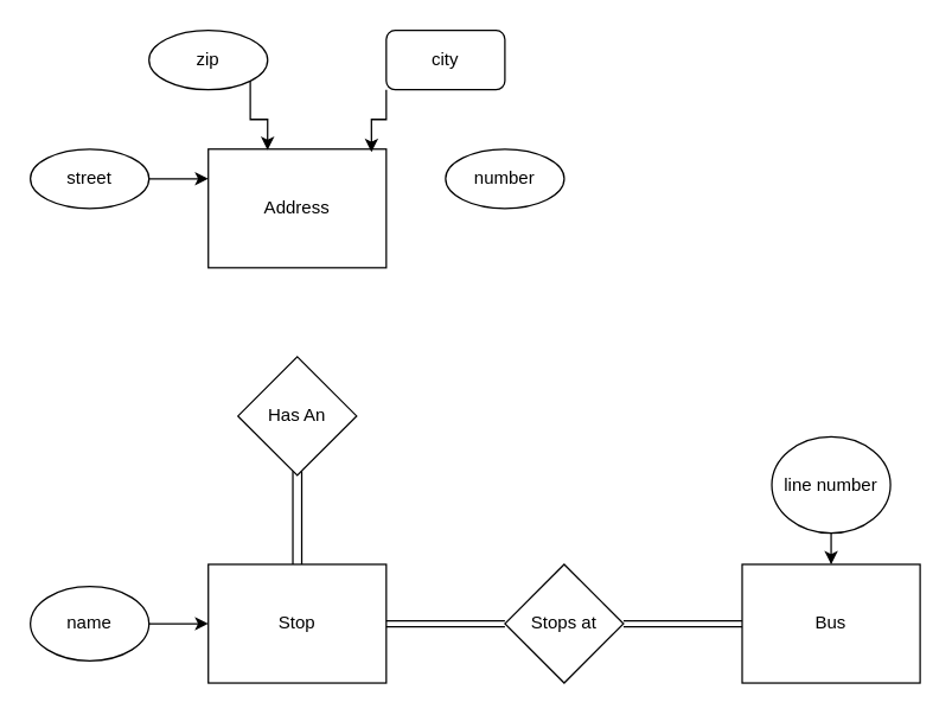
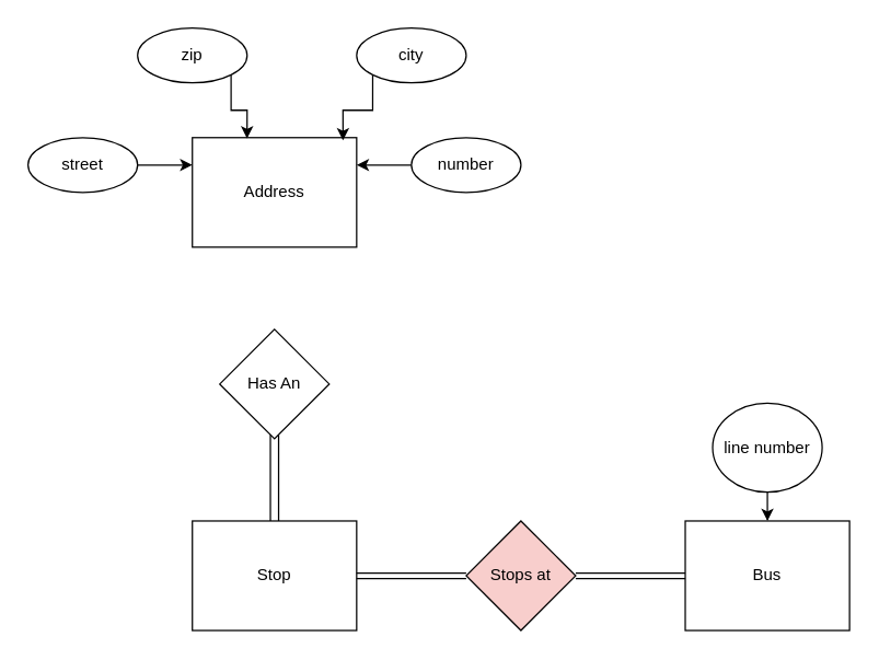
  <mxCell id="0" />
  <mxCell id="1" parent="0" />
  <mxCell id="2" value="Stop" style="rounded=0;whiteSpace=wrap;html=1;" vertex="1" parent="1"><mxGeometry x="140" y="380" width="120" height="80" as="geometry" /></mxCell>
  <mxCell id="3" value="Bus" style="rounded=0;whiteSpace=wrap;html=1;" vertex="1" parent="1"><mxGeometry x="500" y="380" width="120" height="80" as="geometry" /></mxCell>
- <mxCell id="4" value="Stops at" style="rhombus;whiteSpace=wrap;html=1;" vertex="1" parent="1"><mxGeometry x="340" y="380" width="80" height="80" as="geometry" /></mxCell>
+ <mxCell id="4" value="Stops at" style="rhombus;whiteSpace=wrap;html=1;fillColor=#f8cecc;" vertex="1" parent="1"><mxGeometry x="340" y="380" width="80" height="80" as="geometry" /></mxCell>
  <mxCell id="5" value="Address" style="rounded=0;whiteSpace=wrap;html=1;" vertex="1" parent="1"><mxGeometry x="140" y="100" width="120" height="80" as="geometry" /></mxCell>
  <mxCell id="6" value="Has An" style="rhombus;whiteSpace=wrap;html=1;" vertex="1" parent="1"><mxGeometry x="160" y="240" width="80" height="80" as="geometry" /></mxCell>
- <mxCell id="7" style="edgeStyle=orthogonalEdgeStyle;rounded=0;orthogonalLoop=1;jettySize=auto;html=1;entryX=0;entryY=0.5;entryDx=0;entryDy=0;" edge="1" parent="1" source="8" target="2"><mxGeometry relative="1" as="geometry" /></mxCell>
- <mxCell id="8" value="name" style="ellipse;whiteSpace=wrap;html=1;" vertex="1" parent="1"><mxGeometry y="395" width="80" height="50" as="geometry" x="20" /></mxCell>
  <mxCell id="9" style="edgeStyle=orthogonalEdgeStyle;rounded=0;orthogonalLoop=1;jettySize=auto;html=1;exitX=1;exitY=0.5;exitDx=0;exitDy=0;entryX=0;entryY=0.25;entryDx=0;entryDy=0;" edge="1" parent="1" source="10" target="5"><mxGeometry relative="1" as="geometry" /></mxCell>
  <mxCell id="10" value="street" style="ellipse;whiteSpace=wrap;html=1;" vertex="1" parent="1"><mxGeometry y="100" width="80" height="40" as="geometry" x="20" /></mxCell>
+ <mxCell id="11" style="edgeStyle=orthogonalEdgeStyle;rounded=0;orthogonalLoop=1;jettySize=auto;html=1;exitX=0;exitY=0.5;exitDx=0;exitDy=0;entryX=1;entryY=0.25;entryDx=0;entryDy=0;" edge="1" parent="1" source="12" target="5"><mxGeometry relative="1" as="geometry" /></mxCell>
  <mxCell id="12" value="number" style="ellipse;whiteSpace=wrap;html=1;" vertex="1" parent="1"><mxGeometry x="300" y="100" width="80" height="40" as="geometry" /></mxCell>
  <mxCell id="13" style="edgeStyle=orthogonalEdgeStyle;rounded=0;orthogonalLoop=1;jettySize=auto;html=1;exitX=1;exitY=1;exitDx=0;exitDy=0;entryX=0.333;entryY=0.008;entryDx=0;entryDy=0;entryPerimeter=0;" edge="1" parent="1" source="14" target="5"><mxGeometry relative="1" as="geometry" /></mxCell>
  <mxCell id="14" value="zip" style="ellipse;whiteSpace=wrap;html=1;" vertex="1" parent="1"><mxGeometry x="100" y="20" width="80" height="40" as="geometry" /></mxCell>
  <mxCell id="15" style="edgeStyle=orthogonalEdgeStyle;rounded=0;orthogonalLoop=1;jettySize=auto;html=1;exitX=0;exitY=1;exitDx=0;exitDy=0;entryX=0.917;entryY=0.025;entryDx=0;entryDy=0;entryPerimeter=0;" edge="1" parent="1" source="16" target="5"><mxGeometry relative="1" as="geometry" /></mxCell>
- <mxCell id="16" value="city" style="whiteSpace=wrap;html=1;rounded=1;" vertex="1" parent="1"><mxGeometry x="260" y="20" width="80" height="40" as="geometry" /></mxCell>
+ <mxCell id="16" value="city" style="ellipse;whiteSpace=wrap;html=1;" vertex="1" parent="1"><mxGeometry x="260" y="20" width="80" height="40" as="geometry" /></mxCell>
  <mxCell id="17" value="&lt;span style=&quot;color: rgba(0 , 0 , 0 , 0) ; font-family: monospace ; font-size: 0px&quot;&gt;%3CmxGraphModel%3E%3Croot%3E%3CmxCell%20id%3D%220%22%2F%3E%3CmxCell%20id%3D%221%22%20parent%3D%220%22%2F%3E%3CmxCell%20id%3D%222%22%20value%3D%22number%22%20style%3D%22ellipse%3BwhiteSpace%3Dwrap%3Bhtml%3D1%3B%22%20vertex%3D%221%22%20parent%3D%221%22%3E%3CmxGeometry%20x%3D%22280%22%20y%3D%22200%22%20width%3D%2280%22%20height%3D%2240%22%20as%3D%22geometry%22%2F%3E%3C%2FmxCell%3E%3C%2Froot%3E%3C%2FmxGraphModel%3E&lt;/span&gt;" style="text;html=1;resizable=0;points=[];autosize=1;align=left;verticalAlign=top;spacingTop=-4;" vertex="1" parent="1"><mxGeometry x="423" y="294" width="20" height="20" as="geometry" /></mxCell>
  <mxCell id="18" style="edgeStyle=orthogonalEdgeStyle;rounded=0;orthogonalLoop=1;jettySize=auto;html=1;entryX=0.5;entryY=0;entryDx=0;entryDy=0;" edge="1" parent="1" source="19" target="3"><mxGeometry relative="1" as="geometry" /></mxCell>
  <mxCell id="19" value="line number" style="ellipse;whiteSpace=wrap;html=1;" vertex="1" parent="1"><mxGeometry x="520" y="294" width="80" height="65" as="geometry" /></mxCell>
  <mxCell id="20" value="" style="shape=link;html=1;entryX=0;entryY=0.5;entryDx=0;entryDy=0;" edge="1" parent="1" source="4" target="3"><mxGeometry width="50" height="50" relative="1" as="geometry"><mxPoint x="420" y="470" as="sourcePoint" /><mxPoint x="490.711" y="420" as="targetPoint" /></mxGeometry></mxCell>
  <mxCell id="21" value="" style="shape=link;html=1;width=6;exitX=0.5;exitY=0;exitDx=0;exitDy=0;" edge="1" parent="1" source="2"><mxGeometry width="50" height="50" relative="1" as="geometry"><mxPoint x="180" y="380" as="sourcePoint" /><mxPoint x="200" y="317" as="targetPoint" /><Array as="points"><mxPoint x="200" y="350" /></Array></mxGeometry></mxCell>
  <mxCell id="22" value="" style="shape=link;html=1;exitX=1;exitY=0.5;exitDx=0;exitDy=0;entryX=0;entryY=0.5;entryDx=0;entryDy=0;" edge="1" parent="1" source="2" target="4"><mxGeometry width="50" height="50" relative="1" as="geometry"><mxPoint x="280" y="450" as="sourcePoint" /><mxPoint x="330" y="400" as="targetPoint" /></mxGeometry></mxCell>
